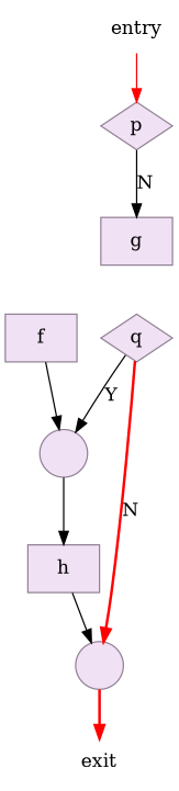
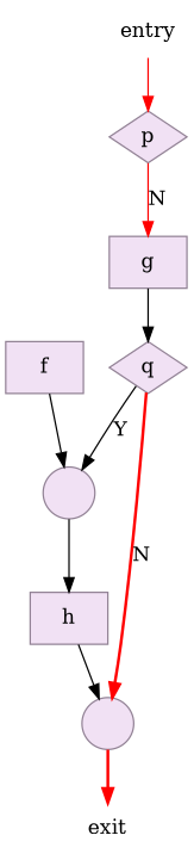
  digraph {
    node [color="#918194" fillcolor="#f1e1f4" shape=box style=filled]
    edge [color=black]
    n1 [label=g]
    n2 [label=q shape=diamond]
    n3 [filllcolor=yellow label=" " shape=circle]
    n4 [filllcolor=yellow label=" " shape=circle]
    n5 [label=p shape=diamond]
    n6 [label=f]
    n7 [fillcolor=white label=exit shape=plaintext]
    n8 [label=h]
    n9 [fillcolor=white label=entry shape=plaintext]
+   n1 -> n2
    n2 -> n3 [color=red label=N style=bold]
    n2 -> n4 [label=Y]
    n3 -> n7 [color=red style=bold]
    n4 -> n8
-   n5 -> n1 [label=N]
+   n5 -> n1 [color=red label=N]
    n6 -> n4
    n8 -> n3
    n9 -> n5 [color=red]
  }
